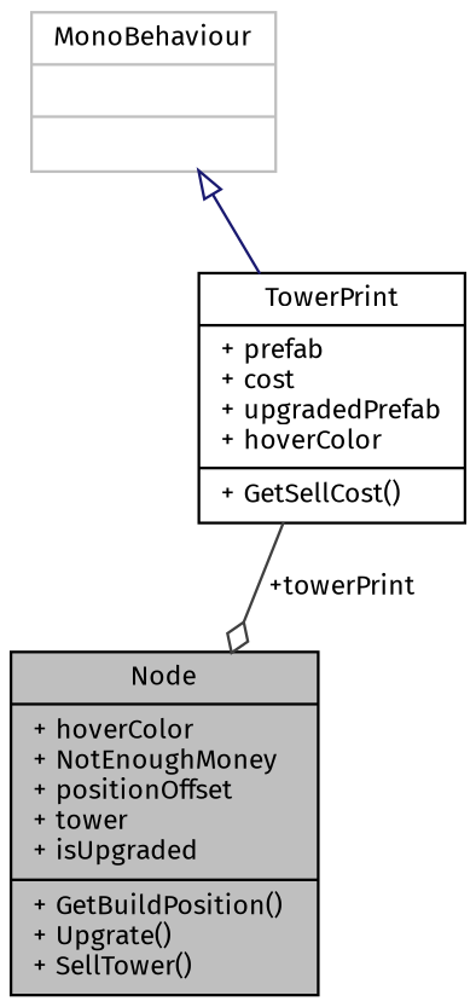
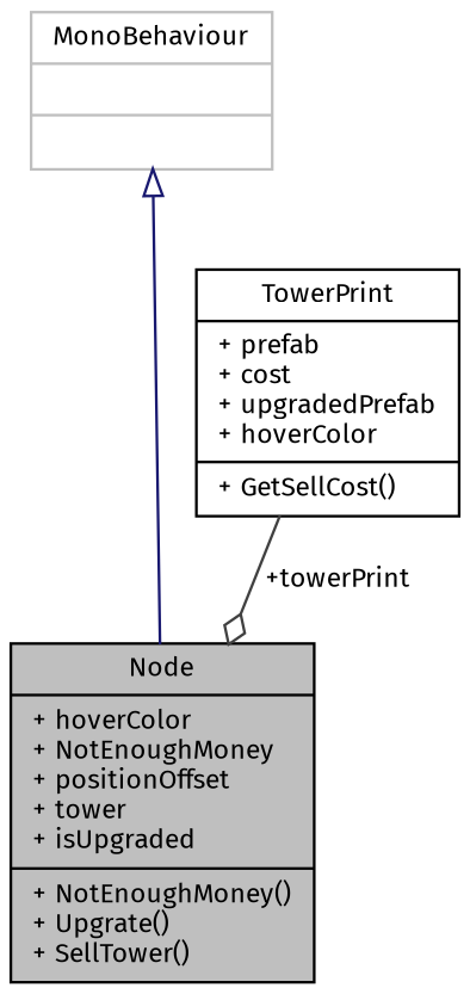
  digraph {
    fontname="Fira Sans"
    node [color=black fillcolor=white fontname="Fira Sans" fontsize=10 shape=record style=filled]
    edge [fontname="Fira Sans" fontsize=10 labelfontname=Helvetica labelfontsize=10 style=solid]
-   n1 [fillcolor=grey75 fontcolor=black height=0.2 label="{Node\n|+ hoverColor\l+ NotEnoughMoney\l+ positionOffset\l+ tower\l+ isUpgraded\l|+ GetBuildPosition()\l+ Upgrate()\l+ SellTower()\l}" width=0.4]
+   n1 [fillcolor=grey75 fontcolor=black height=0.2 label="{Node\n|+ hoverColor\l+ NotEnoughMoney\l+ positionOffset\l+ tower\l+ isUpgraded\l|+ NotEnoughMoney()\l+ Upgrate()\l+ SellTower()\l}" width=0.4]
    n2 [color=grey75 height=0.2 label="{MonoBehaviour\n||}" width=0.4]
    n3 [height=0.2 label="{TowerPrint\n|+ prefab\l+ cost\l+ upgradedPrefab\l+ hoverColor\l|+ GetSellCost()\l}" width=0.4]
-   n2 -> n3 [arrowtail=onormal color=midnightblue dir=back]
+   n2 -> n1 [arrowtail=onormal color=midnightblue dir=back]
    n3 -> n1 [arrowhead=odiamond color=grey25 label=" +towerPrint"]
  }
